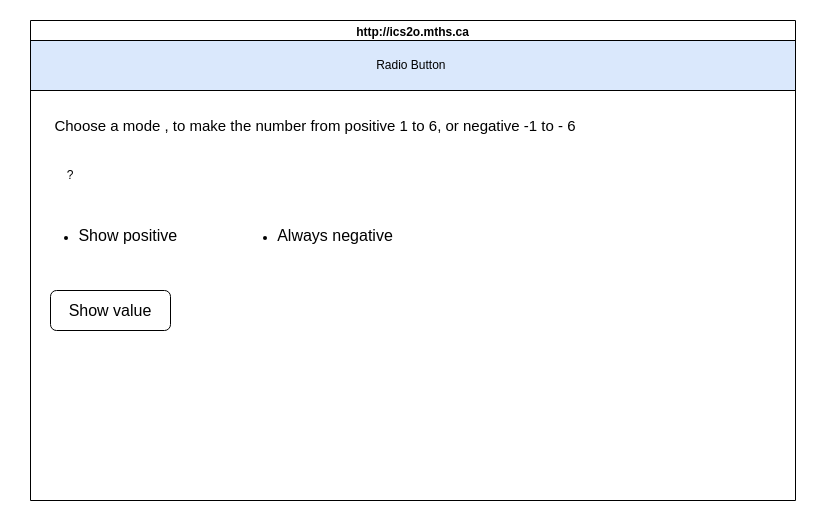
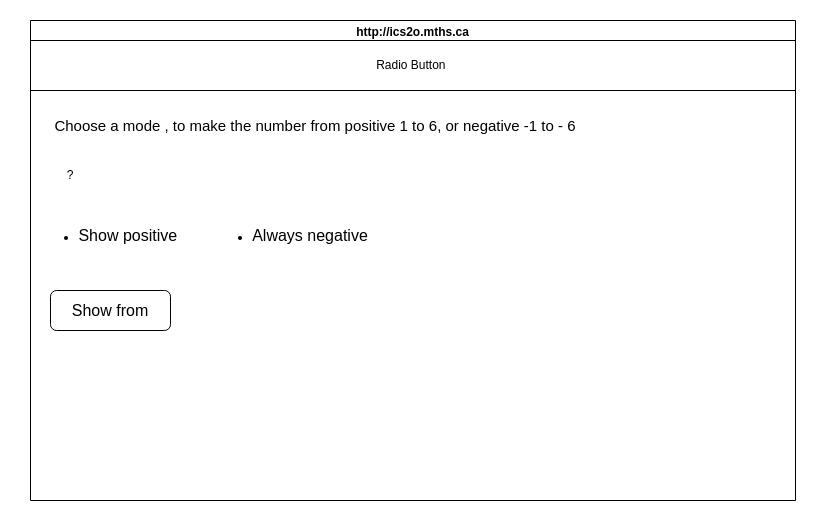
  <mxCell id="0" />
  <mxCell id="1" parent="0" />
  <mxCell id="2" value="http://ics2o.mths.ca" style="swimlane;whiteSpace=wrap;html=1;" parent="1" vertex="1"><mxGeometry x="30" y="20" width="765" height="480" as="geometry" /></mxCell>
- <mxCell id="3" value="Radio Button&amp;nbsp;" style="rounded=0;whiteSpace=wrap;html=1;fillColor=#dae8fc;" parent="2" vertex="1"><mxGeometry y="20" width="765" height="50" as="geometry" /></mxCell>
+ <mxCell id="3" value="Radio Button&amp;nbsp;" style="rounded=0;whiteSpace=wrap;html=1;" parent="2" vertex="1"><mxGeometry y="20" width="765" height="50" as="geometry" /></mxCell>
  <mxCell id="4" value="&lt;font style=&quot;font-size: 15px;&quot;&gt;Choose a mode , to make the number from positive 1 to 6, or negative -1 to - 6&lt;/font&gt;" style="text;html=1;strokeColor=none;fillColor=none;align=center;verticalAlign=middle;whiteSpace=wrap;rounded=0;" parent="2" vertex="1"><mxGeometry x="10" y="90" width="550" height="30" as="geometry" /></mxCell>
  <mxCell id="5" value="?" style="text;html=1;strokeColor=none;fillColor=none;align=center;verticalAlign=middle;whiteSpace=wrap;rounded=0;" parent="2" vertex="1"><mxGeometry x="10" y="140" width="60" height="30" as="geometry" /></mxCell>
  <mxCell id="6" value="&lt;ul&gt;&lt;li&gt;&lt;font style=&quot;font-size: 16px;&quot;&gt;Show positive&amp;nbsp;&lt;/font&gt;&lt;/li&gt;&lt;/ul&gt;" style="text;html=1;strokeColor=none;fillColor=none;align=center;verticalAlign=middle;whiteSpace=wrap;rounded=0;" parent="2" vertex="1"><mxGeometry x="-10" y="200" width="180" height="30" as="geometry" /></mxCell>
- <mxCell id="7" value="&lt;ul&gt;&lt;li&gt;&lt;font style=&quot;font-size: 16px;&quot;&gt;Always negative&lt;/font&gt;&lt;/li&gt;&lt;/ul&gt;" style="text;html=1;strokeColor=none;fillColor=none;align=center;verticalAlign=middle;whiteSpace=wrap;rounded=0;" parent="2" vertex="1"><mxGeometry x="195" y="200" width="180" height="30" as="geometry" /></mxCell>
- <mxCell id="8" value="&lt;font style=&quot;font-size: 16px;&quot;&gt;Show value&lt;/font&gt;" style="rounded=1;whiteSpace=wrap;html=1;" parent="2" vertex="1"><mxGeometry x="20" y="270" width="120" height="40" as="geometry" /></mxCell>
+ <mxCell id="7" value="&lt;ul&gt;&lt;li&gt;&lt;font style=&quot;font-size: 16px;&quot;&gt;Always negative&lt;/font&gt;&lt;/li&gt;&lt;/ul&gt;" style="text;html=1;strokeColor=none;fillColor=none;align=center;verticalAlign=middle;whiteSpace=wrap;rounded=0;" parent="2" vertex="1"><mxGeometry x="170" y="200" width="180" height="30" as="geometry" /></mxCell>
+ <mxCell id="8" value="&lt;font style=&quot;font-size: 16px;&quot;&gt;Show from&lt;/font&gt;" style="rounded=1;whiteSpace=wrap;html=1;" parent="2" vertex="1"><mxGeometry x="20" y="270" width="120" height="40" as="geometry" /></mxCell>
